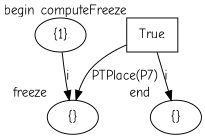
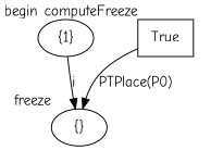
  digraph {
    fontname="Comic Neue"
    rankdir=TB
    node [fontname="Comic Neue" shape=ellipse]
    edge [fontname="Comic Neue"]
    n1 [label="{1}" xlabel=begin]
    n2 [label="{}" xlabel=freeze]
    n3 [label=True shape=rect xlabel=computeFreeze]
-   n4 [label="{}" xlabel=end]
    n1 -> n2 [label=i]
-   n3 -> n2 [label="PTPlace(P7)"]
-   n3 -> n4 [label=i]
+   n3 -> n2 [label="PTPlace(P0)"]
  }
